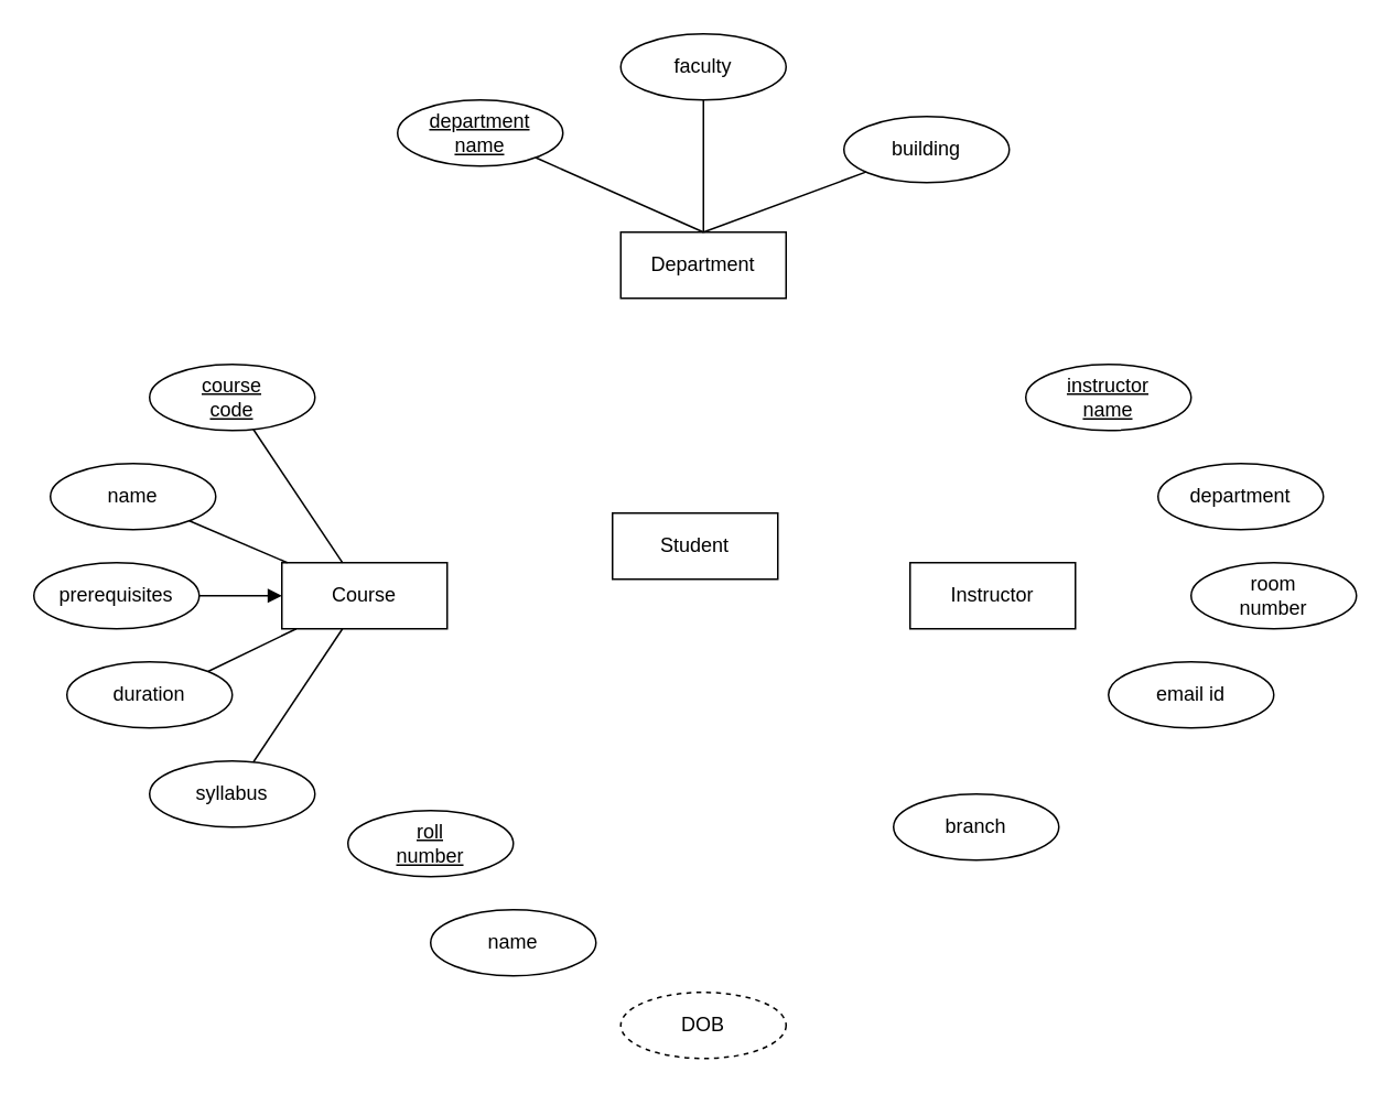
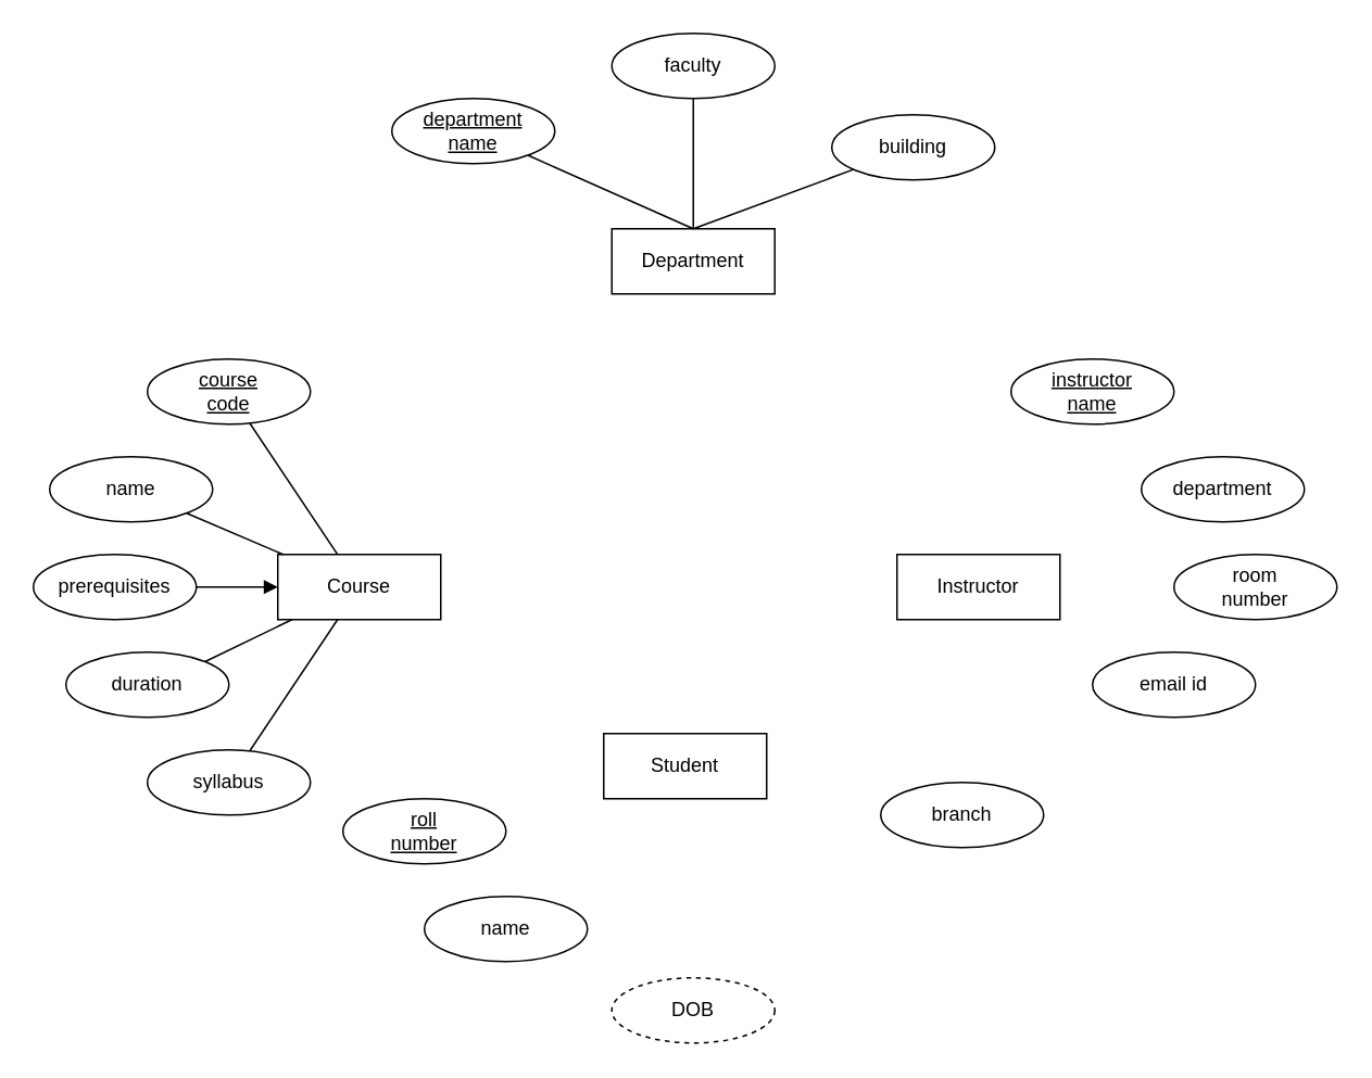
  <mxCell id="0" />
  <mxCell id="1" parent="0" />
  <mxCell id="2" value="Instructor" style="whiteSpace=wrap;html=1;align=center;" vertex="1" parent="1"><mxGeometry x="550" y="340" width="100" height="40" as="geometry" /></mxCell>
  <mxCell id="3" value="Course" style="whiteSpace=wrap;html=1;align=center;" vertex="1" parent="1"><mxGeometry x="170" y="340" width="100" height="40" as="geometry" /></mxCell>
- <mxCell id="4" value="Student" style="whiteSpace=wrap;html=1;align=center;" vertex="1" parent="1"><mxGeometry x="370" y="310" width="100" height="40" as="geometry" /></mxCell>
+ <mxCell id="4" value="Student" style="whiteSpace=wrap;html=1;align=center;" vertex="1" parent="1"><mxGeometry x="370" y="450" width="100" height="40" as="geometry" /></mxCell>
  <mxCell id="5" value="Department" style="whiteSpace=wrap;html=1;align=center;" vertex="1" parent="1"><mxGeometry x="375" y="140" width="100" height="40" as="geometry" /></mxCell>
  <mxCell id="6" value="building" style="ellipse;whiteSpace=wrap;html=1;align=center;" vertex="1" parent="1"><mxGeometry x="510" y="70" width="100" height="40" as="geometry" /></mxCell>
  <mxCell id="7" value="faculty" style="ellipse;whiteSpace=wrap;html=1;align=center;" vertex="1" parent="1"><mxGeometry x="375" y="20" width="100" height="40" as="geometry" /></mxCell>
  <mxCell id="8" value="duration" style="ellipse;whiteSpace=wrap;html=1;align=center;" vertex="1" parent="1"><mxGeometry x="40" y="400" width="100" height="40" as="geometry" /></mxCell>
  <mxCell id="9" value="name" style="ellipse;whiteSpace=wrap;html=1;align=center;" vertex="1" parent="1"><mxGeometry x="30" y="280" width="100" height="40" as="geometry" /></mxCell>
  <mxCell id="10" value="syllabus" style="ellipse;whiteSpace=wrap;html=1;align=center;" vertex="1" parent="1"><mxGeometry x="90" y="460" width="100" height="40" as="geometry" /></mxCell>
  <mxCell id="11" value="branch" style="ellipse;whiteSpace=wrap;html=1;align=center;" vertex="1" parent="1"><mxGeometry x="540" y="480" width="100" height="40" as="geometry" /></mxCell>
  <mxCell id="12" value="email id" style="ellipse;whiteSpace=wrap;html=1;align=center;" vertex="1" parent="1"><mxGeometry x="670" y="400" width="100" height="40" as="geometry" /></mxCell>
  <mxCell id="13" value="department" style="ellipse;whiteSpace=wrap;html=1;align=center;" vertex="1" parent="1"><mxGeometry x="700" y="280" width="100" height="40" as="geometry" /></mxCell>
  <mxCell id="14" value="room&lt;br&gt;number" style="ellipse;whiteSpace=wrap;html=1;align=center;" vertex="1" parent="1"><mxGeometry x="720" y="340" width="100" height="40" as="geometry" /></mxCell>
  <mxCell id="15" value="department&lt;br&gt;name" style="ellipse;whiteSpace=wrap;html=1;align=center;fontStyle=4;" vertex="1" parent="1"><mxGeometry x="240" y="60" width="100" height="40" as="geometry" /></mxCell>
  <mxCell id="16" value="" style="endArrow=none;html=1;rounded=0;entryX=0.5;entryY=0;entryDx=0;entryDy=0;" edge="1" parent="1" source="15" target="5"><mxGeometry relative="1" as="geometry"><mxPoint x="390" y="100" as="sourcePoint" /><mxPoint x="550" y="100" as="targetPoint" /></mxGeometry></mxCell>
  <mxCell id="17" value="" style="endArrow=none;html=1;rounded=0;exitX=0.5;exitY=0;exitDx=0;exitDy=0;" edge="1" parent="1" source="5" target="6"><mxGeometry relative="1" as="geometry"><mxPoint x="390" y="100" as="sourcePoint" /><mxPoint x="550" y="100" as="targetPoint" /></mxGeometry></mxCell>
  <mxCell id="18" value="" style="endArrow=none;html=1;rounded=0;" edge="1" parent="1" source="7" target="5"><mxGeometry relative="1" as="geometry"><mxPoint x="390" y="100" as="sourcePoint" /><mxPoint x="550" y="100" as="targetPoint" /></mxGeometry></mxCell>
  <mxCell id="19" value="" style="endArrow=none;html=1;rounded=0;exitX=1;exitY=0;exitDx=0;exitDy=0;" edge="1" parent="1" source="8" target="3"><mxGeometry relative="1" as="geometry"><mxPoint x="170" y="430" as="sourcePoint" /><mxPoint x="550" y="380" as="targetPoint" /></mxGeometry></mxCell>
  <mxCell id="20" value="" style="endArrow=block;html=1;rounded=0;" edge="1" parent="1" source="26" target="3"><mxGeometry relative="1" as="geometry"><mxPoint x="110" y="360" as="sourcePoint" /><mxPoint x="550" y="380" as="targetPoint" /></mxGeometry></mxCell>
  <mxCell id="21" value="" style="endArrow=none;html=1;rounded=0;" edge="1" parent="1" source="9" target="3"><mxGeometry relative="1" as="geometry"><mxPoint x="390" y="380" as="sourcePoint" /><mxPoint x="550" y="380" as="targetPoint" /></mxGeometry></mxCell>
  <mxCell id="22" value="" style="endArrow=none;html=1;rounded=0;" edge="1" parent="1" source="25" target="3"><mxGeometry relative="1" as="geometry"><mxPoint x="160" y="270" as="sourcePoint" /><mxPoint x="550" y="380" as="targetPoint" /></mxGeometry></mxCell>
  <mxCell id="23" value="" style="endArrow=none;html=1;rounded=0;" edge="1" parent="1" source="10" target="3"><mxGeometry relative="1" as="geometry"><mxPoint x="390" y="380" as="sourcePoint" /><mxPoint x="550" y="380" as="targetPoint" /></mxGeometry></mxCell>
  <mxCell id="24" value="instructor&lt;br&gt;name" style="ellipse;whiteSpace=wrap;html=1;align=center;fontStyle=4;" vertex="1" parent="1"><mxGeometry x="620" y="220" width="100" height="40" as="geometry" /></mxCell>
  <mxCell id="25" value="course&lt;br&gt;code" style="ellipse;whiteSpace=wrap;html=1;align=center;fontStyle=4;" vertex="1" parent="1"><mxGeometry x="90" y="220" width="100" height="40" as="geometry" /></mxCell>
  <mxCell id="26" value="prerequisites" style="ellipse;whiteSpace=wrap;html=1;align=center;" vertex="1" parent="1"><mxGeometry x="20" y="340" width="100" height="40" as="geometry" /></mxCell>
  <mxCell id="27" value="roll&lt;br&gt;number" style="ellipse;whiteSpace=wrap;html=1;align=center;fontStyle=4;" vertex="1" parent="1"><mxGeometry x="210" y="490" width="100" height="40" as="geometry" /></mxCell>
  <mxCell id="28" value="name" style="ellipse;whiteSpace=wrap;html=1;align=center;" vertex="1" parent="1"><mxGeometry x="260" y="550" width="100" height="40" as="geometry" /></mxCell>
  <mxCell id="29" value="DOB" style="ellipse;whiteSpace=wrap;html=1;align=center;dashed=1;" vertex="1" parent="1"><mxGeometry x="375" y="600" width="100" height="40" as="geometry" /></mxCell>
